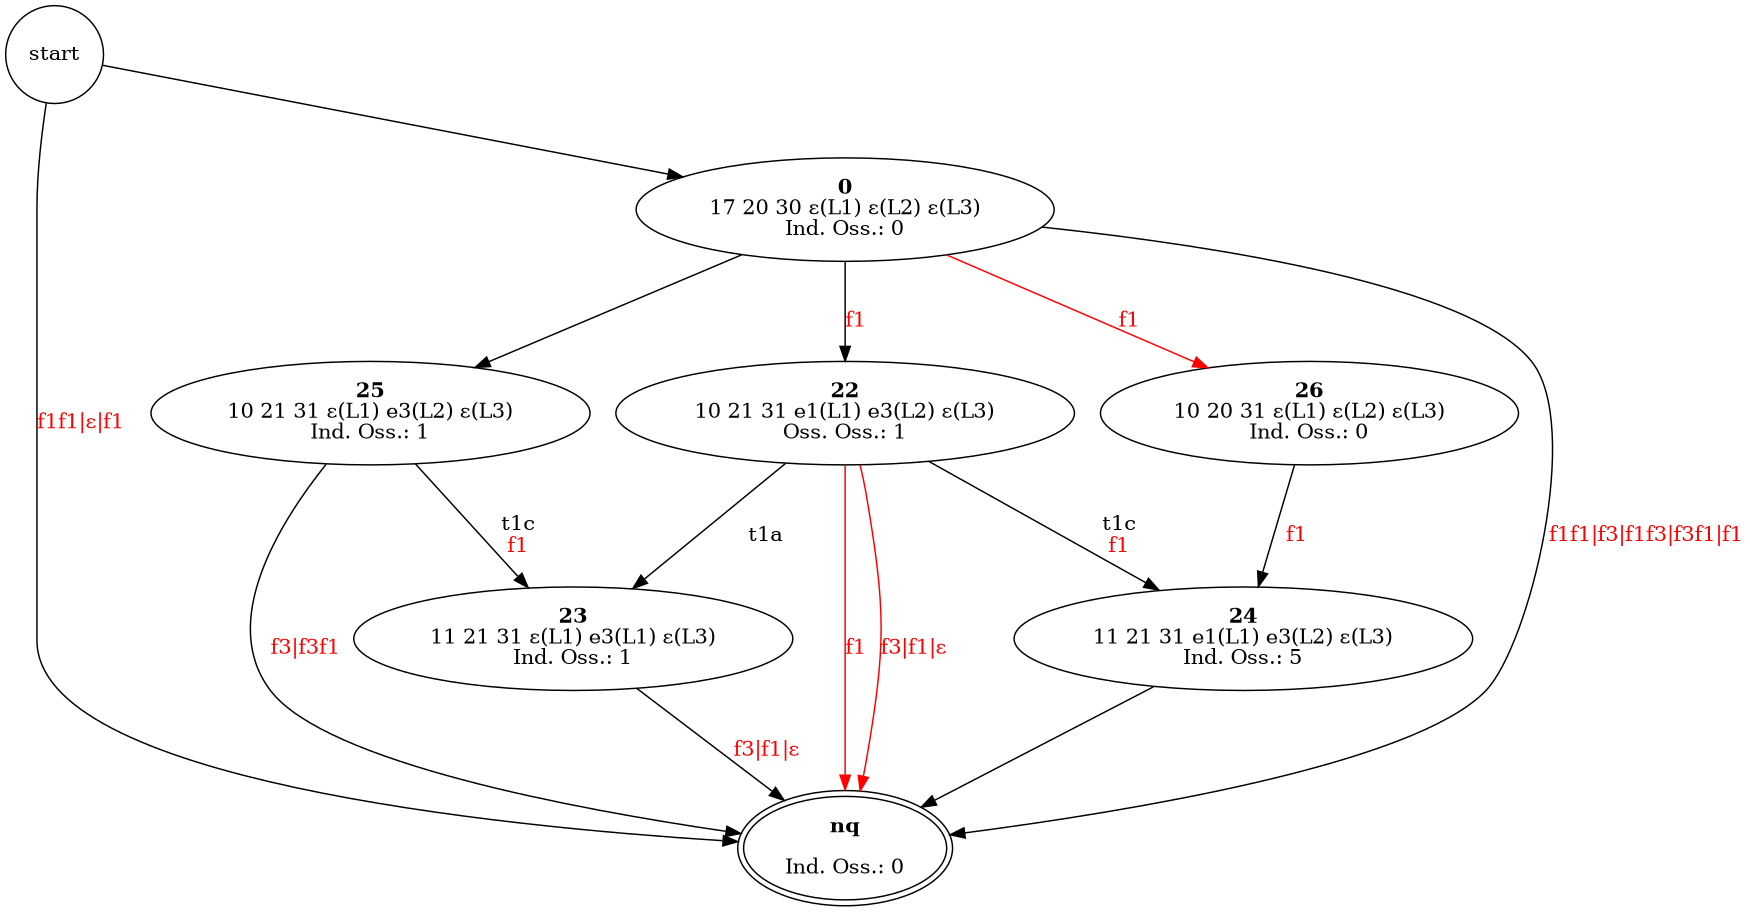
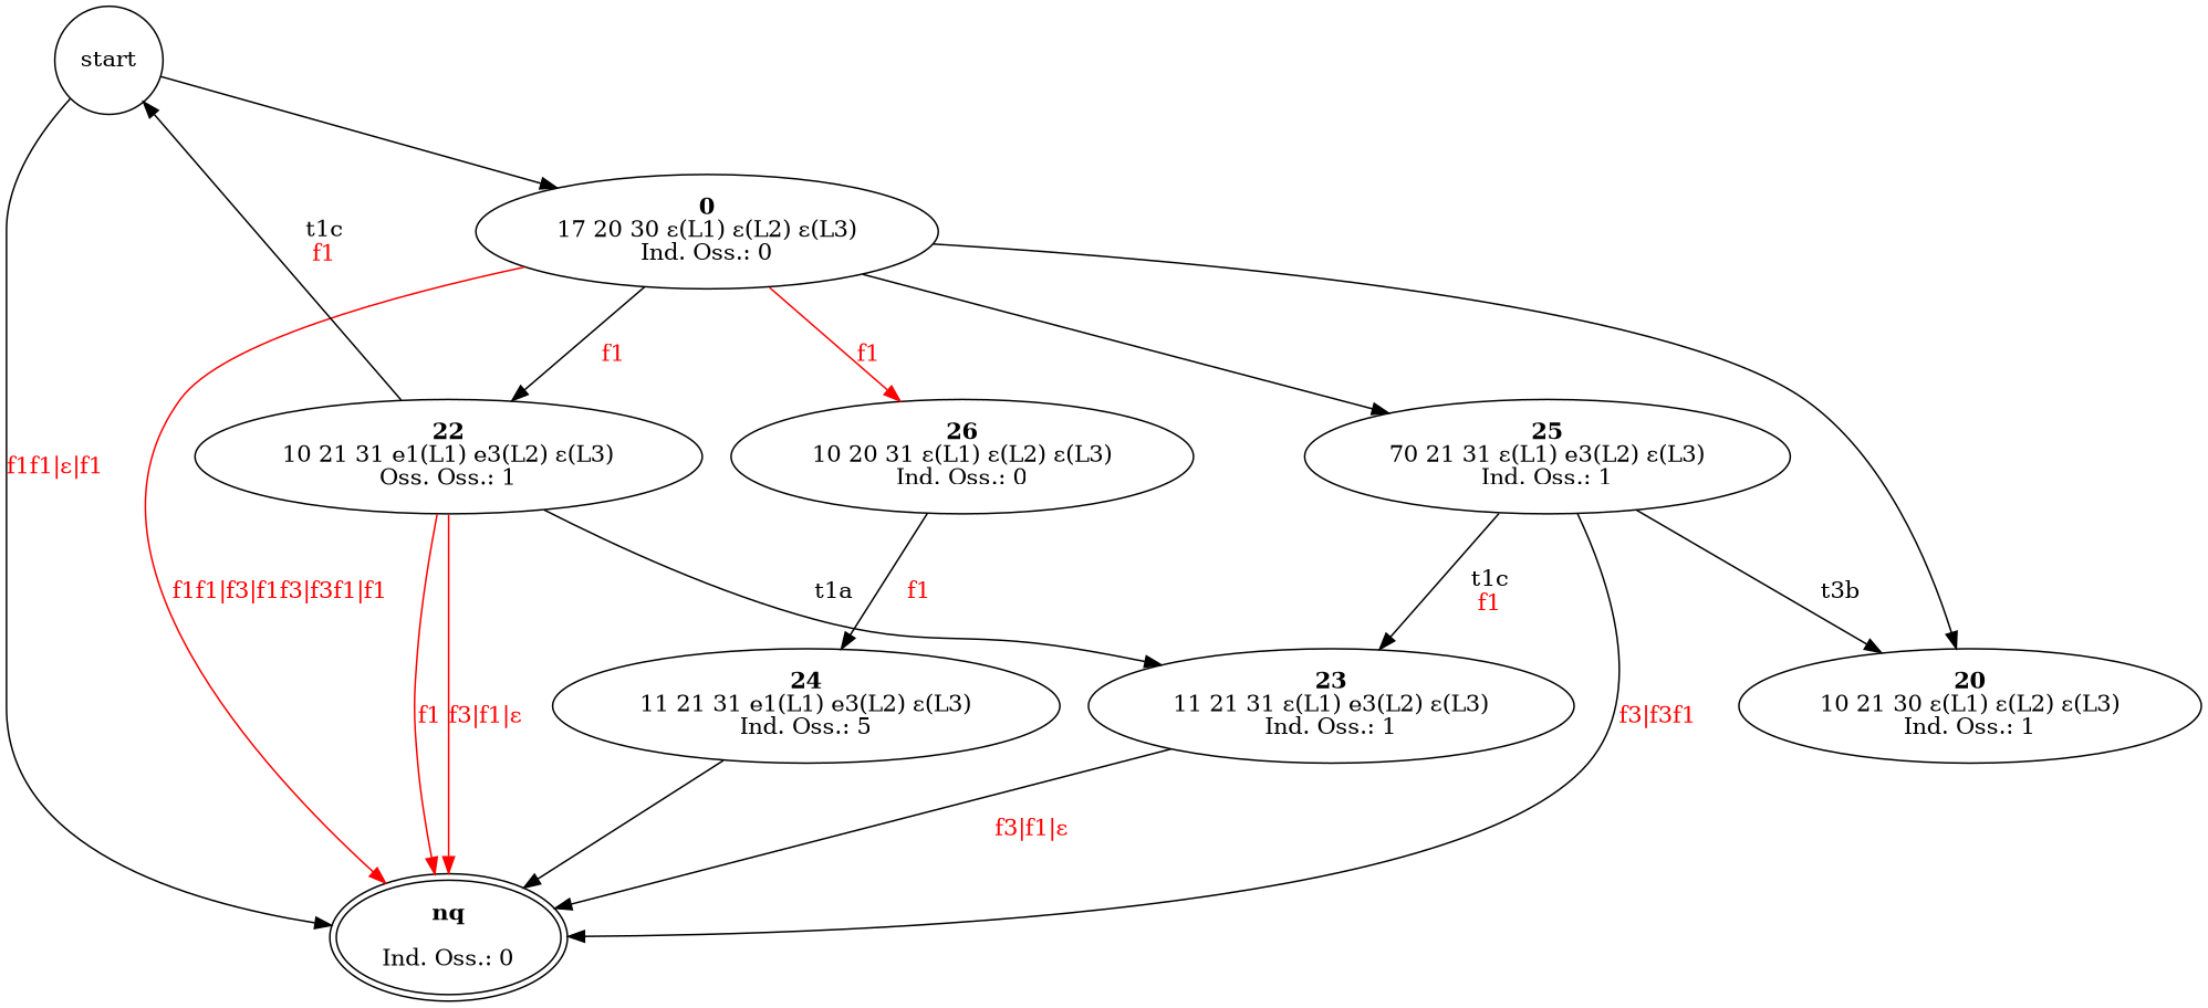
  digraph {
    start [shape=circle]
    n2 [label=<<b>0</b><br/>17 20 30 ε(L1) ε(L2) ε(L3)<br/>Ind. Oss.: 0>]
    n3 [label=<<b>nq</b><br/> <br/>Ind. Oss.: 0> peripheries=2]
    n4 [label=<<b>26</b><br/>10 20 31 ε(L1) ε(L2) ε(L3)<br/>Ind. Oss.: 0>]
-   n5 [label=<<b>25</b><br/>10 21 31 ε(L1) e3(L2) ε(L3)<br/>Ind. Oss.: 1>]
+   n5 [label=<<b>25</b><br/>70 21 31 ε(L1) e3(L2) ε(L3)<br/>Ind. Oss.: 1>]
    n6 [label=<<b>22</b><br/>10 21 31 e1(L1) e3(L2) ε(L3)<br/>Oss. Oss.: 1>]
+   n7 [label=<<b>20</b><br/>10 21 30 ε(L1) ε(L2) ε(L3)<br/>Ind. Oss.: 1>]
    n8 [label=<<b>24</b><br/>11 21 31 e1(L1) e3(L2) ε(L3)<br/>Ind. Oss.: 5>]
-   n9 [label=<<b>23</b><br/>11 21 31 ε(L1) e3(L1) ε(L3)<br/>Ind. Oss.: 1>]
+   n9 [label=<<b>23</b><br/>11 21 31 ε(L1) e3(L2) ε(L3)<br/>Ind. Oss.: 1>]
    start -> n2
    start -> n3 [label=<<br/><font color="red">f1f1|ε|f1</font>>]
-   n2 -> n3 [label=<<br/><font color="red">f1f1|f3|f1f3|f3f1|f1</font>>]
+   n2 -> n3 [label=<<br/><font color="red">f1f1|f3|f1f3|f3f1|f1</font>> color=red]
    n2 -> n4 [color=red label=<<br/><font color="red">f1</font>>]
    n2 -> n5
    n2 -> n6 [label=<<br/><font color="red">f1</font>>]
+   n2 -> n7
    n4 -> n8 [label=<<br/><font color="red">f1</font>>]
    n5 -> n3 [label=<<br/><font color="red">f3|f3f1</font>>]
+   n5 -> n7 [label=<<br/>t3b>]
    n5 -> n9 [label=<<br/>t1c<br/><font color="red">f1</font>>]
    n6 -> n3 [color=red label=<<br/><font color="red">f3|f1|ε</font>>]
    n6 -> n3 [color=red label=<<br/><font color="red">f1</font>>]
-   n6 -> n8 [label=<<br/>t1c<br/><font color="red">f1</font>>]
+   n6 -> start [label=<<br/>t1c<br/><font color="red">f1</font>>]
    n6 -> n9 [label=<<br/>t1a>]
    n8 -> n3
    n9 -> n3 [label=<<br/><font color="red">f3|f1|ε</font>>]
  }
